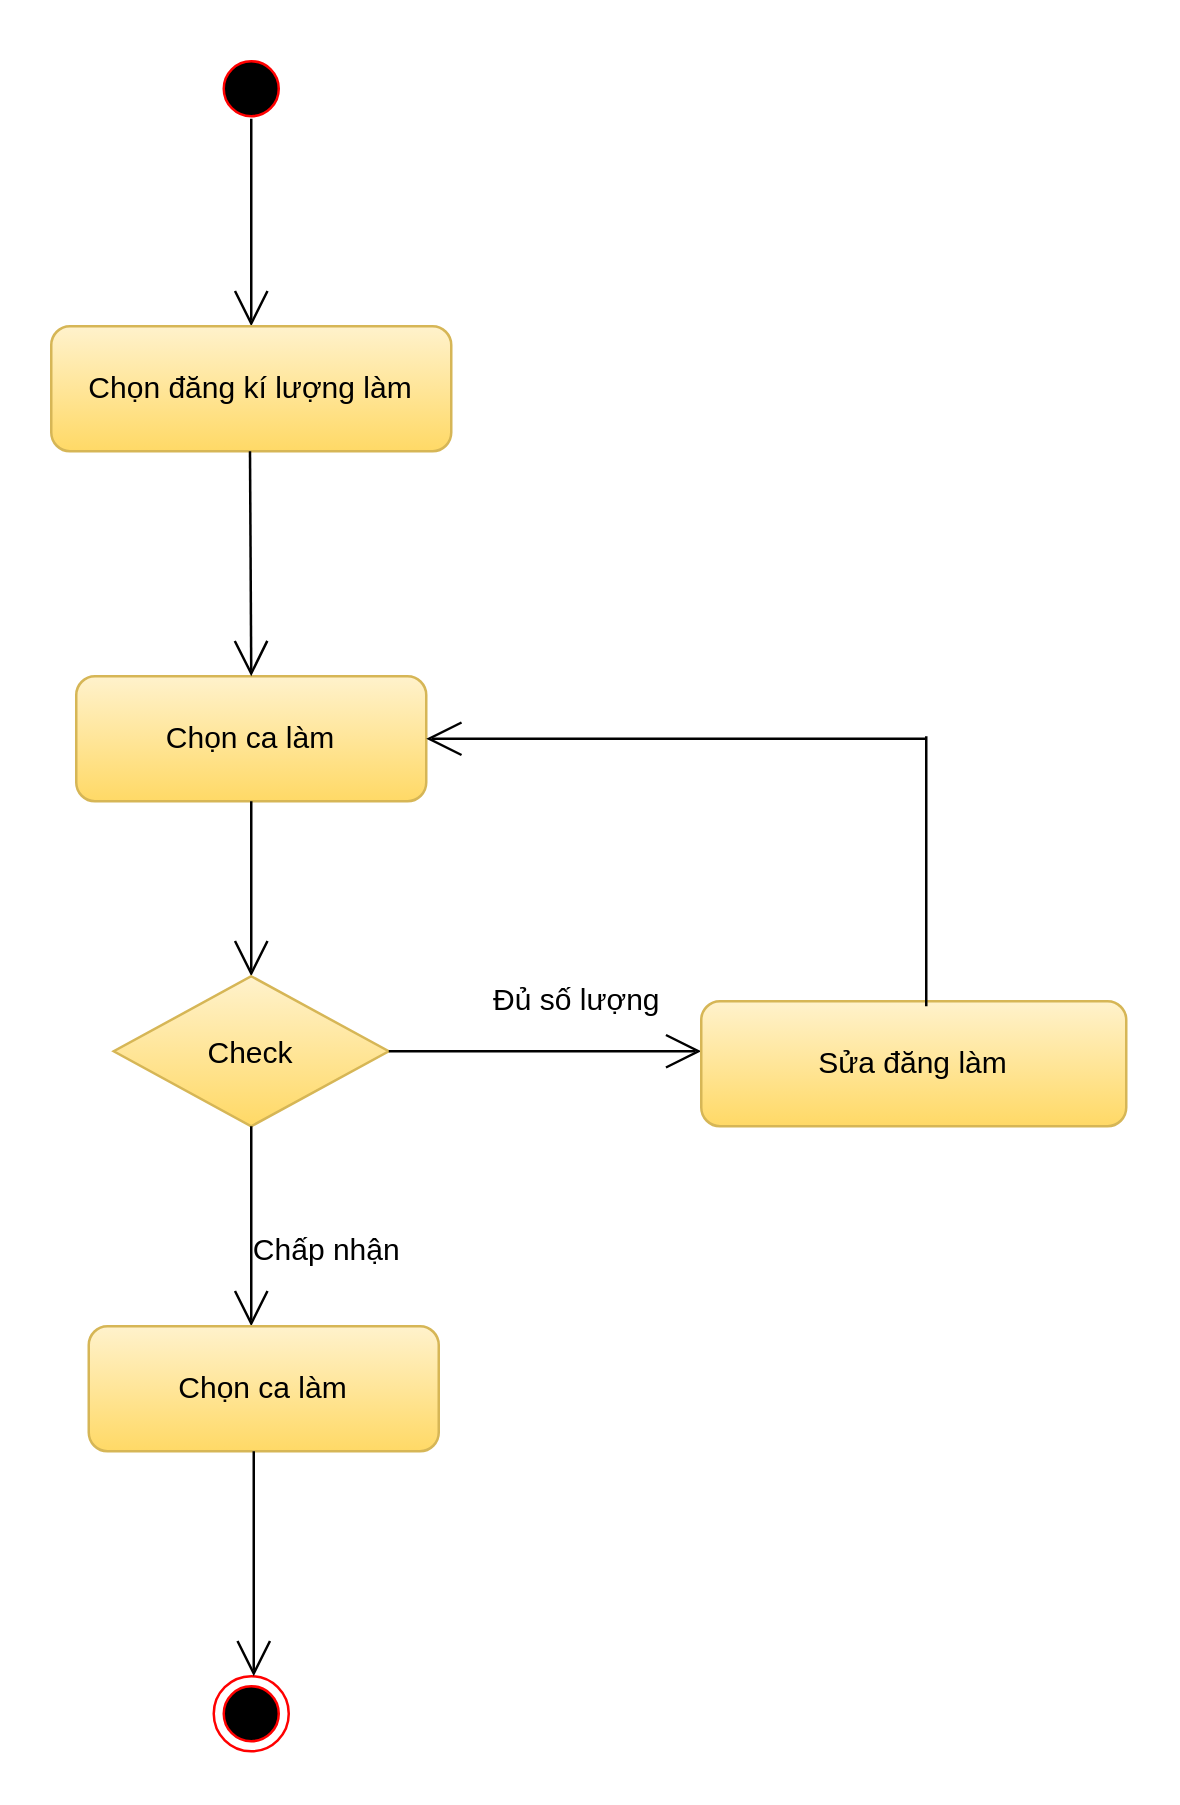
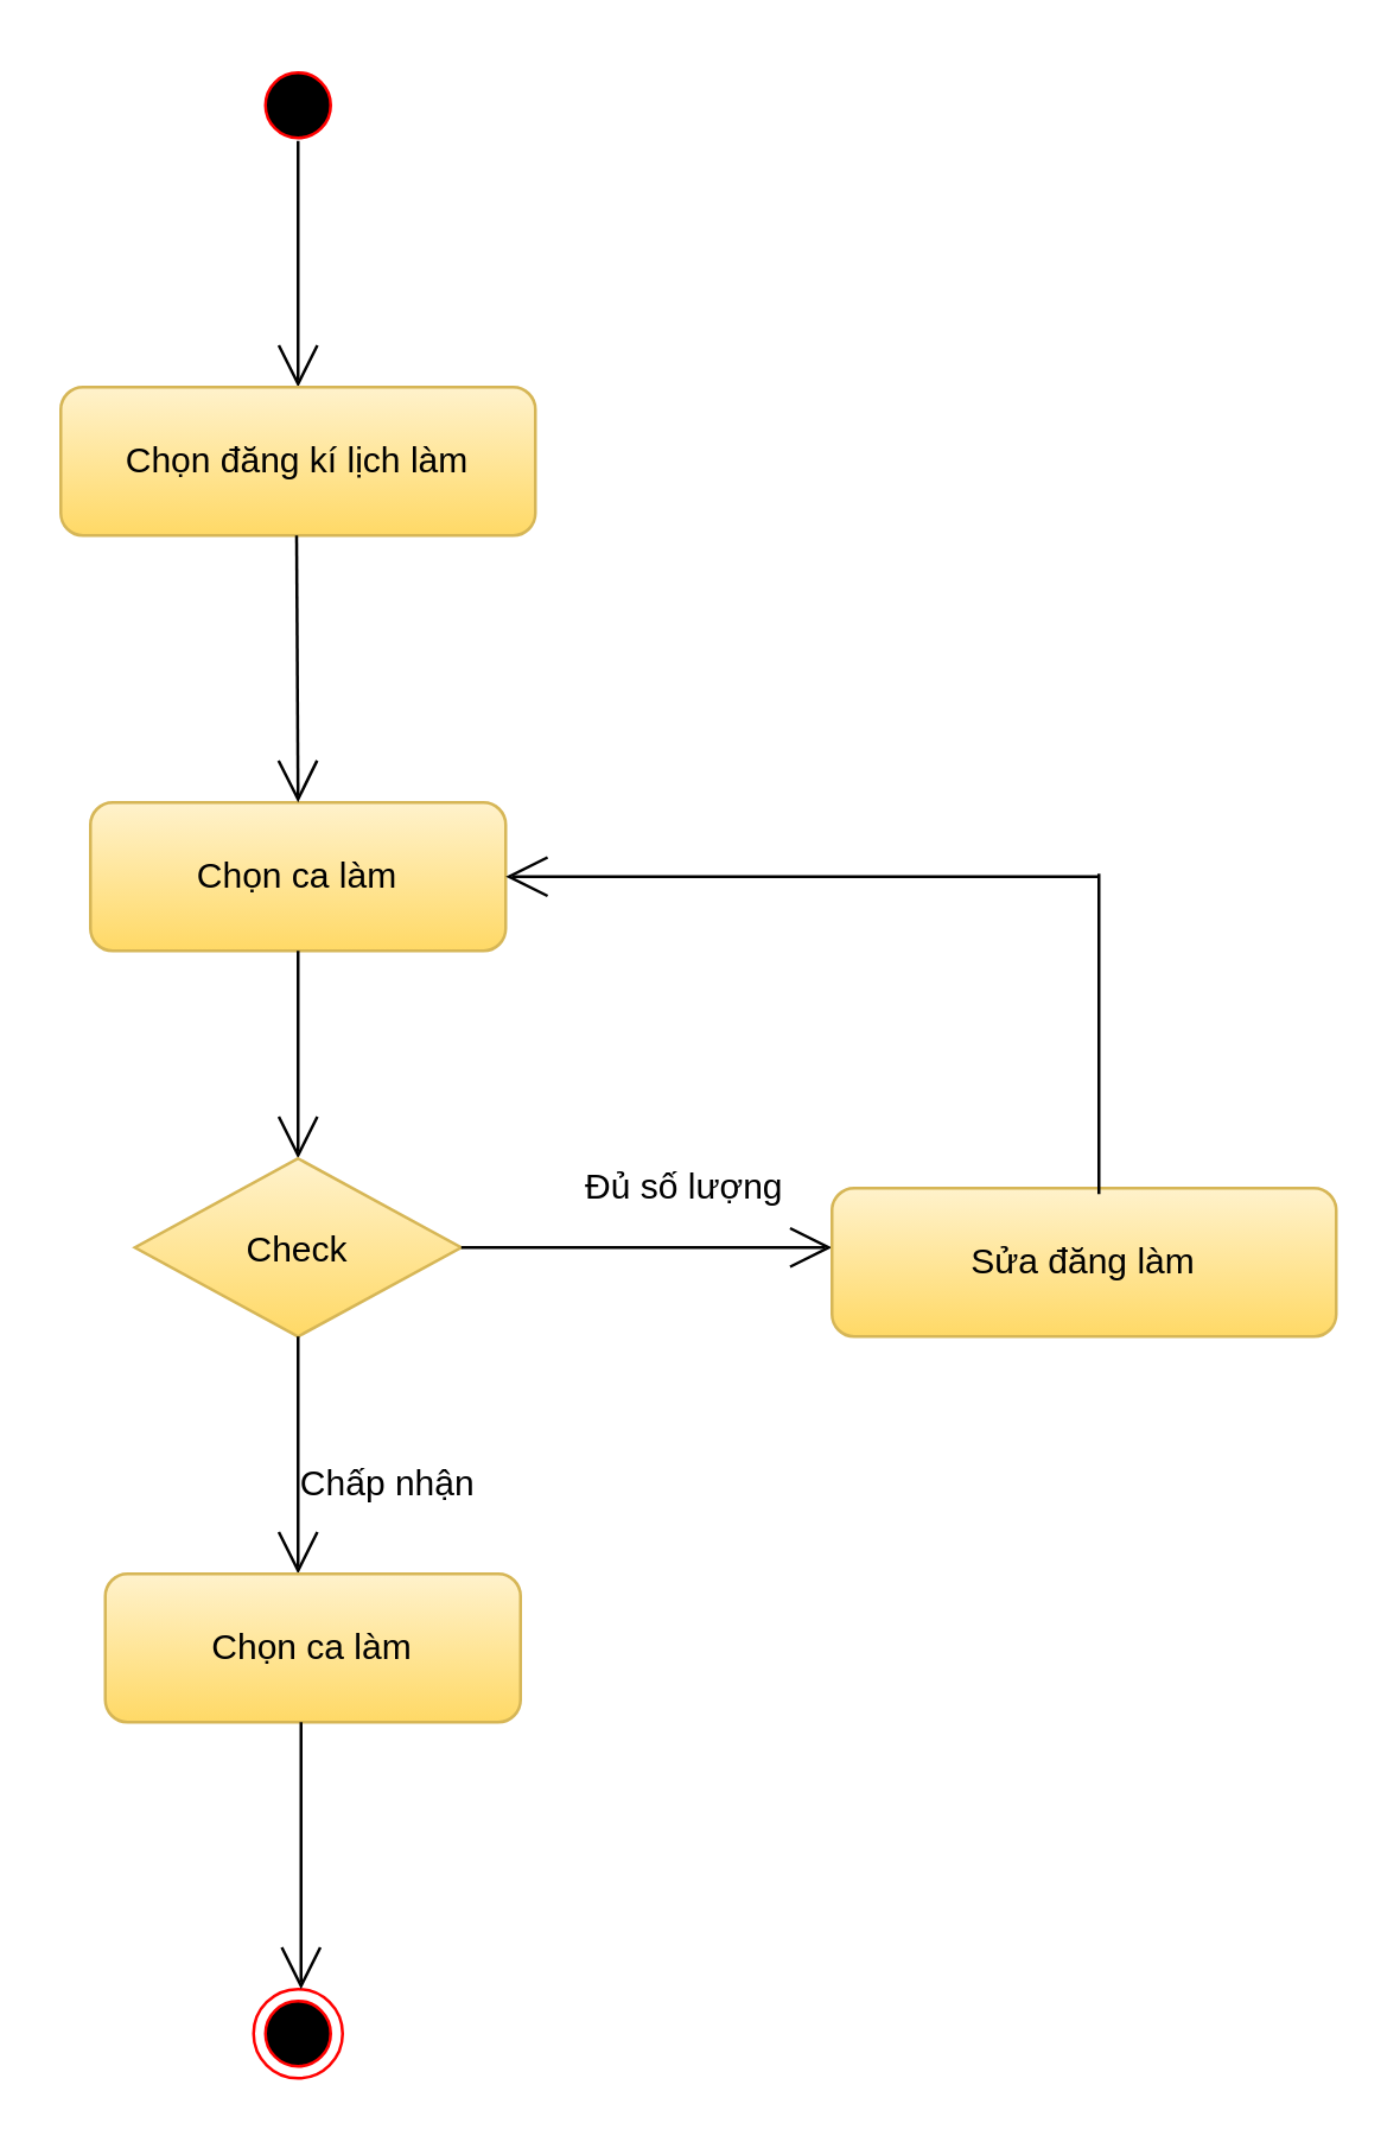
  <mxCell id="0" />
  <mxCell id="1" parent="0" />
  <mxCell id="2" value="" style="ellipse;html=1;shape=endState;fillColor=#000000;strokeColor=#ff0000;" parent="1" vertex="1"><mxGeometry x="85" y="670" width="30" height="30" as="geometry" /></mxCell>
  <mxCell id="3" value="" style="ellipse;html=1;shape=startState;fillColor=#000000;strokeColor=#ff0000;" parent="1" vertex="1"><mxGeometry x="85" y="20" width="30" height="30" as="geometry" /></mxCell>
  <mxCell id="4" value="" style="endArrow=open;endFill=1;endSize=12;html=1;exitX=0.5;exitY=1;exitDx=0;exitDy=0;" parent="1" edge="1"><mxGeometry width="160" relative="1" as="geometry"><mxPoint x="100" y="47" as="sourcePoint" /><mxPoint x="100" y="130" as="targetPoint" /></mxGeometry></mxCell>
  <mxCell id="5" value="Chọn ca làm" style="rounded=1;whiteSpace=wrap;html=1;fillColor=#fff2cc;strokeColor=#d6b656;gradientColor=#ffd966;" parent="1" vertex="1"><mxGeometry x="30" y="270" width="140" height="50" as="geometry" /></mxCell>
  <mxCell id="6" value="" style="endArrow=open;endFill=1;endSize=12;html=1;exitX=0.5;exitY=1;exitDx=0;exitDy=0;" parent="1" source="5" edge="1"><mxGeometry width="160" relative="1" as="geometry"><mxPoint x="30" y="420" as="sourcePoint" /><mxPoint x="100" y="390" as="targetPoint" /></mxGeometry></mxCell>
  <mxCell id="7" value="Check" style="rhombus;gradientColor=#ffd966;fillColor=#fff2cc;strokeColor=#d6b656;" parent="1" vertex="1"><mxGeometry x="45" y="390" width="110" height="60" as="geometry" /></mxCell>
  <mxCell id="8" value="" style="endArrow=open;endFill=1;endSize=12;html=1;" parent="1" edge="1"><mxGeometry width="160" relative="1" as="geometry"><mxPoint x="155" y="420" as="sourcePoint" /><mxPoint x="280" y="420" as="targetPoint" /></mxGeometry></mxCell>
  <mxCell id="9" value="Sửa đăng làm" style="rounded=1;whiteSpace=wrap;html=1;fillColor=#fff2cc;strokeColor=#d6b656;gradientColor=#ffd966;" parent="1" vertex="1"><mxGeometry x="280" y="400" width="170" height="50" as="geometry" /></mxCell>
  <mxCell id="10" value="" style="endArrow=open;endFill=1;endSize=12;html=1;exitX=0.5;exitY=1;exitDx=0;exitDy=0;" parent="1" edge="1" source="7"><mxGeometry width="160" relative="1" as="geometry"><mxPoint x="100" y="565" as="sourcePoint" /><mxPoint x="100" y="530" as="targetPoint" /></mxGeometry></mxCell>
  <mxCell id="11" value="" style="endArrow=none;html=1;" parent="1" edge="1"><mxGeometry width="50" height="50" relative="1" as="geometry"><mxPoint x="370" y="402" as="sourcePoint" /><mxPoint x="370" y="294" as="targetPoint" /></mxGeometry></mxCell>
  <mxCell id="12" value="Đủ số lượng" style="text;html=1;align=center;verticalAlign=middle;resizable=0;points=[];autosize=1;" parent="1" vertex="1"><mxGeometry x="190" y="390" width="80" height="20" as="geometry" /></mxCell>
  <mxCell id="13" value="Chọn ca làm" style="rounded=1;whiteSpace=wrap;html=1;fillColor=#fff2cc;strokeColor=#d6b656;gradientColor=#ffd966;" vertex="1" parent="1"><mxGeometry x="35" y="530" width="140" height="50" as="geometry" /></mxCell>
  <mxCell id="14" value="" style="endArrow=open;endFill=1;endSize=12;html=1;exitX=0.5;exitY=1;exitDx=0;exitDy=0;" edge="1" parent="1"><mxGeometry width="160" relative="1" as="geometry"><mxPoint x="101" y="580" as="sourcePoint" /><mxPoint x="101" y="670" as="targetPoint" /></mxGeometry></mxCell>
  <mxCell id="15" value="" style="endArrow=open;endFill=1;endSize=12;html=1;entryX=1;entryY=0.5;entryDx=0;entryDy=0;" edge="1" parent="1" target="5"><mxGeometry width="160" relative="1" as="geometry"><mxPoint x="370" y="295" as="sourcePoint" /><mxPoint x="230" y="294.5" as="targetPoint" /></mxGeometry></mxCell>
- <mxCell id="16" value="Chọn đăng kí lượng làm" style="rounded=1;whiteSpace=wrap;html=1;fillColor=#fff2cc;strokeColor=#d6b656;gradientColor=#ffd966;" vertex="1" parent="1"><mxGeometry x="20" y="130" width="160" height="50" as="geometry" /></mxCell>
+ <mxCell id="16" value="Chọn đăng kí lịch làm" style="rounded=1;whiteSpace=wrap;html=1;fillColor=#fff2cc;strokeColor=#d6b656;gradientColor=#ffd966;" vertex="1" parent="1"><mxGeometry x="20" y="130" width="160" height="50" as="geometry" /></mxCell>
  <mxCell id="17" value="" style="endArrow=open;endFill=1;endSize=12;html=1;exitX=0.5;exitY=1;exitDx=0;exitDy=0;entryX=0.5;entryY=0;entryDx=0;entryDy=0;" edge="1" parent="1" target="5"><mxGeometry width="160" relative="1" as="geometry"><mxPoint x="99.5" y="180" as="sourcePoint" /><mxPoint x="99.5" y="250" as="targetPoint" /></mxGeometry></mxCell>
  <mxCell id="18" value="Chấp nhận" style="text;html=1;align=center;verticalAlign=middle;resizable=0;points=[];autosize=1;" vertex="1" parent="1"><mxGeometry x="95" y="490" width="70" height="20" as="geometry" /></mxCell>
